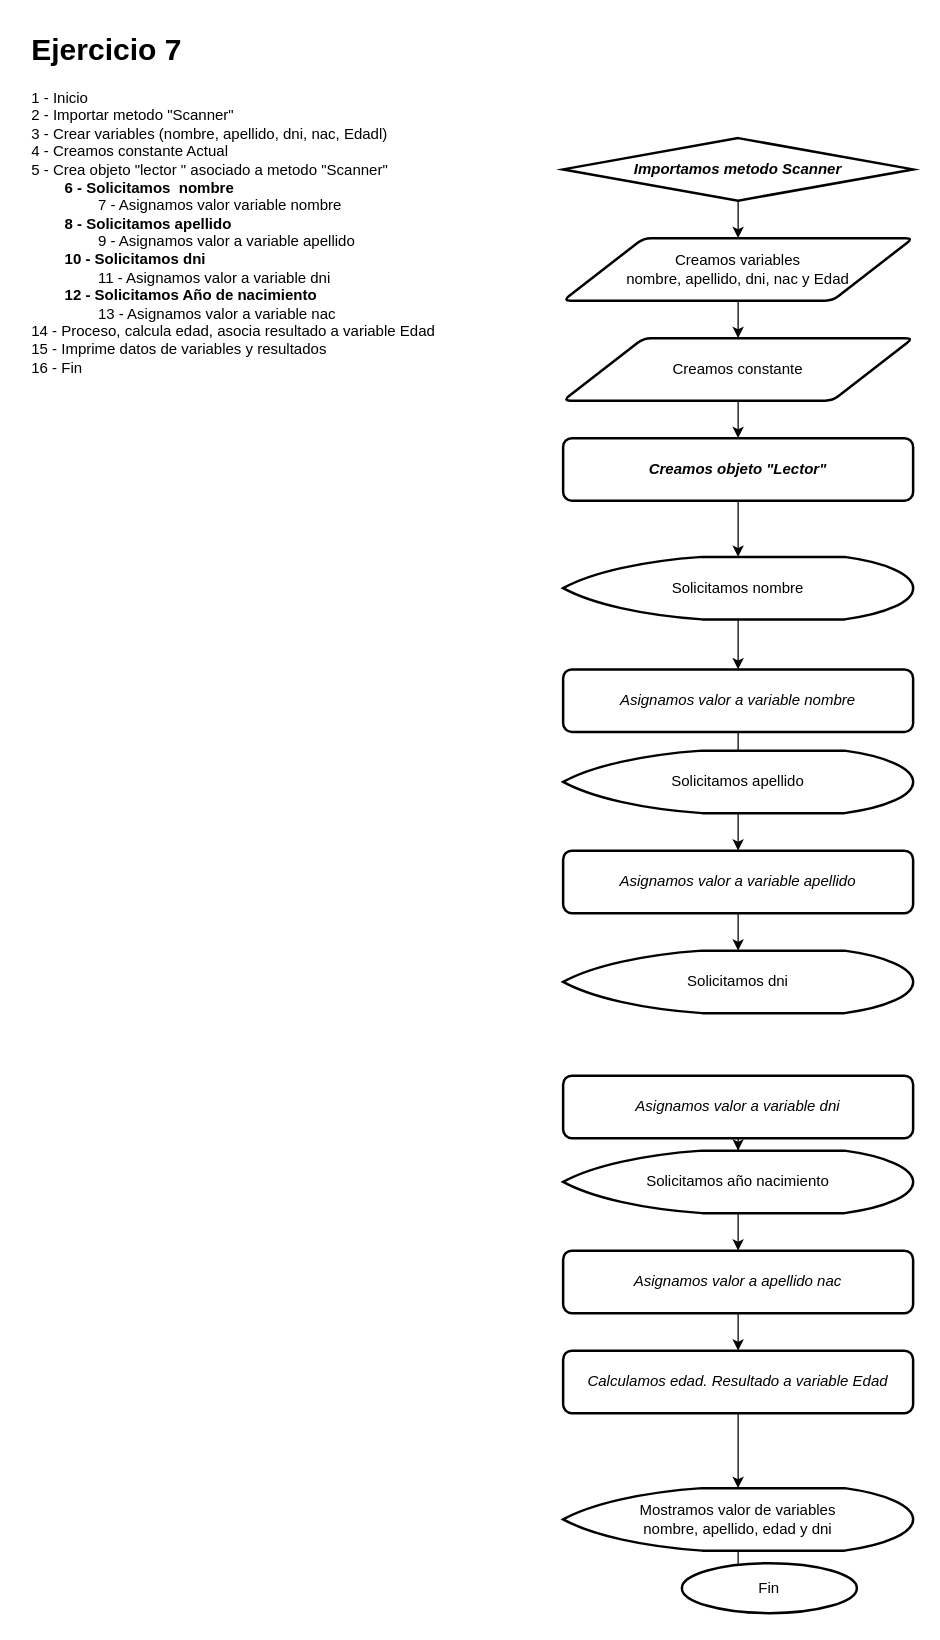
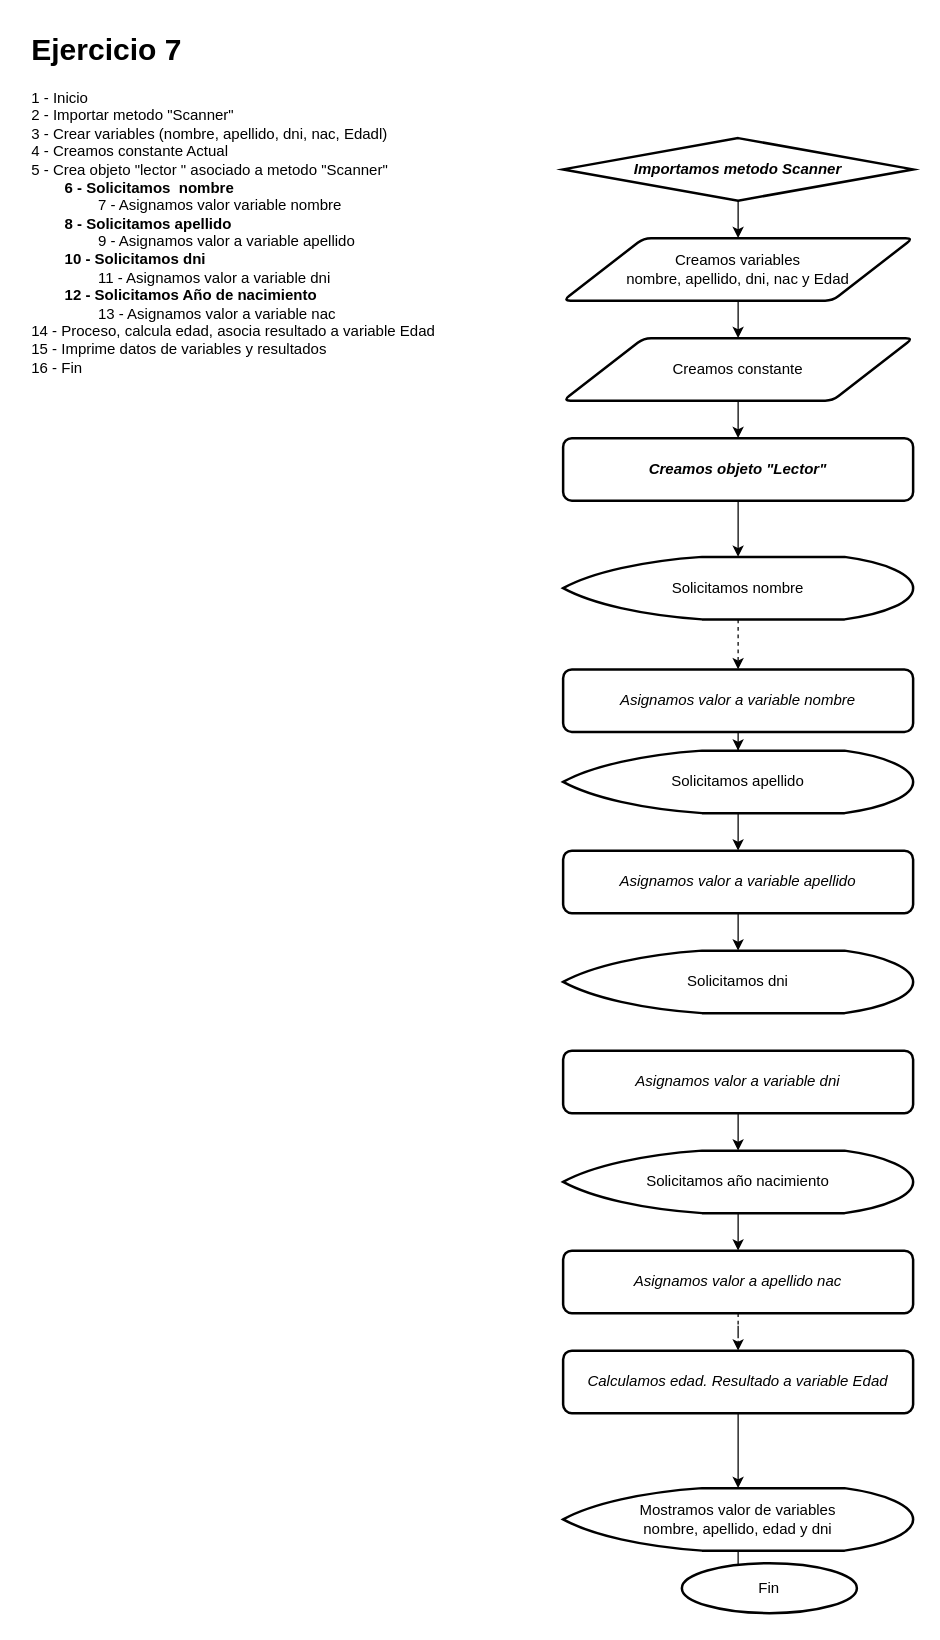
  <mxCell id="0" />
  <mxCell id="1" parent="0" />
  <mxCell id="2" value="&lt;h1&gt;Ejercicio 7&lt;/h1&gt;&lt;p&gt;1 - Inicio&lt;br&gt;2 - Importar metodo &quot;Scanner&quot;&lt;br&gt;3 - Crear variables (nombre, apellido, dni, nac, Edadl)&lt;br&gt;4 - Creamos constante Actual&lt;br&gt;5 - Crea objeto &quot;lector &quot; asociado a metodo &quot;Scanner&quot;&lt;br&gt;&lt;b&gt;&lt;span style=&quot;white-space: pre;&quot;&gt;&#09;&lt;/span&gt;6 - Solicitamos&amp;nbsp; nombre&lt;/b&gt;&lt;br&gt;&lt;span style=&quot;white-space: pre;&quot;&gt;&#09;&lt;/span&gt;&lt;span style=&quot;white-space: pre;&quot;&gt;&#09;&lt;/span&gt;7 - Asignamos valor variable nombre&lt;br&gt;&lt;span style=&quot;white-space: pre;&quot;&gt;&#09;&lt;/span&gt;&lt;b&gt;8 - Solicitamos apellido&lt;/b&gt;&lt;br&gt;&lt;span style=&quot;white-space: pre;&quot;&gt;&#09;&lt;/span&gt;&lt;span style=&quot;white-space: pre;&quot;&gt;&#09;&lt;/span&gt;9 - Asignamos valor a variable apellido&lt;br&gt;&lt;span style=&quot;white-space: pre;&quot;&gt;&#09;&lt;/span&gt;&lt;b&gt;10 - Solicitamos dni&lt;/b&gt;&lt;br&gt;&lt;span style=&quot;white-space: pre;&quot;&gt;&#09;&lt;/span&gt;&lt;span style=&quot;white-space: pre;&quot;&gt;&#09;&lt;/span&gt;11 - Asignamos valor a variable dni&lt;br&gt;&lt;span style=&quot;white-space: pre;&quot;&gt;&#09;&lt;/span&gt;&lt;b&gt;12 - Solicitamos Año de nacimiento&lt;/b&gt;&lt;br&gt;&lt;span style=&quot;white-space: pre;&quot;&gt;&#09;&lt;/span&gt;&lt;span style=&quot;white-space: pre;&quot;&gt;&#09;&lt;/span&gt;13 - Asignamos valor a variable nac&lt;br&gt;14 - Proceso, calcula edad, asocia resultado a variable Edad&lt;br&gt;15 - Imprime datos de variables y resultados&lt;br&gt;16 - Fin&lt;/p&gt;" style="text;html=1;strokeColor=none;fillColor=none;spacing=5;spacingTop=-20;whiteSpace=wrap;overflow=hidden;rounded=0;" parent="1" vertex="1"><mxGeometry x="20" y="20" width="350" height="300" as="geometry" /></mxCell>
  <mxCell id="3" style="edgeStyle=orthogonalEdgeStyle;rounded=0;orthogonalLoop=1;jettySize=auto;html=1;entryX=0.5;entryY=0;entryDx=0;entryDy=0;" parent="1" source="4" target="6" edge="1"><mxGeometry relative="1" as="geometry" /></mxCell>
  <mxCell id="4" value="&lt;i&gt;&lt;b&gt;Importamos metodo Scanner&lt;/b&gt;&lt;/i&gt;" style="rhombus;whiteSpace=wrap;html=1;absoluteArcSize=1;arcSize=14;strokeWidth=2;" parent="1" vertex="1"><mxGeometry x="450" y="110" width="280" height="50" as="geometry" /></mxCell>
  <mxCell id="5" style="edgeStyle=orthogonalEdgeStyle;rounded=0;orthogonalLoop=1;jettySize=auto;html=1;entryX=0.5;entryY=0;entryDx=0;entryDy=0;" parent="1" source="6" target="8" edge="1"><mxGeometry relative="1" as="geometry" /></mxCell>
  <mxCell id="6" value="Creamos variables&lt;br&gt;nombre, apellido, dni, nac y Edad" style="shape=parallelogram;html=1;strokeWidth=2;perimeter=parallelogramPerimeter;whiteSpace=wrap;rounded=1;arcSize=12;size=0.23;" parent="1" vertex="1"><mxGeometry x="450" y="190" width="280" height="50" as="geometry" /></mxCell>
  <mxCell id="7" style="edgeStyle=orthogonalEdgeStyle;rounded=0;orthogonalLoop=1;jettySize=auto;html=1;entryX=0.5;entryY=0;entryDx=0;entryDy=0;" parent="1" source="8" target="10" edge="1"><mxGeometry relative="1" as="geometry" /></mxCell>
  <mxCell id="8" value="Creamos constante" style="shape=parallelogram;html=1;strokeWidth=2;perimeter=parallelogramPerimeter;whiteSpace=wrap;rounded=1;arcSize=12;size=0.23;" parent="1" vertex="1"><mxGeometry x="450" y="270" width="280" height="50" as="geometry" /></mxCell>
  <mxCell id="9" style="edgeStyle=orthogonalEdgeStyle;rounded=0;orthogonalLoop=1;jettySize=auto;html=1;entryX=0.5;entryY=0;entryDx=0;entryDy=0;entryPerimeter=0;" parent="1" source="10" target="12" edge="1"><mxGeometry relative="1" as="geometry" /></mxCell>
  <mxCell id="10" value="&lt;i&gt;&lt;b&gt;Creamos objeto &quot;Lector&quot;&lt;/b&gt;&lt;/i&gt;" style="rounded=1;whiteSpace=wrap;html=1;absoluteArcSize=1;arcSize=14;strokeWidth=2;" parent="1" vertex="1"><mxGeometry x="450" y="350" width="280" height="50" as="geometry" /></mxCell>
- <mxCell id="11" style="edgeStyle=orthogonalEdgeStyle;rounded=0;orthogonalLoop=1;jettySize=auto;html=1;entryX=0.5;entryY=0;entryDx=0;entryDy=0;" parent="1" source="12" target="14" edge="1"><mxGeometry relative="1" as="geometry" /></mxCell>
+ <mxCell id="11" style="edgeStyle=orthogonalEdgeStyle;rounded=0;orthogonalLoop=1;jettySize=auto;html=1;entryX=0.5;entryY=0;entryDx=0;entryDy=0;dashed=1;" parent="1" source="12" target="14" edge="1"><mxGeometry relative="1" as="geometry" /></mxCell>
  <mxCell id="12" value="Solicitamos nombre" style="strokeWidth=2;html=1;shape=mxgraph.flowchart.display;whiteSpace=wrap;" parent="1" vertex="1"><mxGeometry x="450" y="445" width="280" height="50" as="geometry" /></mxCell>
- <mxCell id="13" style="edgeStyle=orthogonalEdgeStyle;rounded=0;orthogonalLoop=1;jettySize=auto;html=1;entryX=0.5;entryY=0;entryDx=0;entryDy=0;entryPerimeter=0;endArrow=none;" parent="1" source="14" target="16" edge="1"><mxGeometry relative="1" as="geometry" /></mxCell>
+ <mxCell id="13" style="edgeStyle=orthogonalEdgeStyle;rounded=0;orthogonalLoop=1;jettySize=auto;html=1;entryX=0.5;entryY=0;entryDx=0;entryDy=0;entryPerimeter=0;" parent="1" source="14" target="16" edge="1"><mxGeometry relative="1" as="geometry" /></mxCell>
  <mxCell id="14" value="&lt;i&gt;Asignamos valor a variable nombre&lt;/i&gt;" style="rounded=1;whiteSpace=wrap;html=1;absoluteArcSize=1;arcSize=14;strokeWidth=2;" parent="1" vertex="1"><mxGeometry x="450" y="535" width="280" height="50" as="geometry" /></mxCell>
  <mxCell id="15" style="edgeStyle=orthogonalEdgeStyle;rounded=0;orthogonalLoop=1;jettySize=auto;html=1;entryX=0.5;entryY=0;entryDx=0;entryDy=0;" parent="1" source="16" target="18" edge="1"><mxGeometry relative="1" as="geometry" /></mxCell>
  <mxCell id="16" value="Solicitamos apellido" style="strokeWidth=2;html=1;shape=mxgraph.flowchart.display;whiteSpace=wrap;" parent="1" vertex="1"><mxGeometry x="450" y="600" width="280" height="50" as="geometry" /></mxCell>
  <mxCell id="17" style="edgeStyle=orthogonalEdgeStyle;rounded=0;orthogonalLoop=1;jettySize=auto;html=1;entryX=0.5;entryY=0;entryDx=0;entryDy=0;entryPerimeter=0;" parent="1" source="18" target="19" edge="1"><mxGeometry relative="1" as="geometry" /></mxCell>
  <mxCell id="18" value="&lt;i&gt;Asignamos valor a variable apellido&lt;/i&gt;" style="rounded=1;whiteSpace=wrap;html=1;absoluteArcSize=1;arcSize=14;strokeWidth=2;" parent="1" vertex="1"><mxGeometry x="450" y="680" width="280" height="50" as="geometry" /></mxCell>
  <mxCell id="19" value="Solicitamos dni" style="strokeWidth=2;html=1;shape=mxgraph.flowchart.display;whiteSpace=wrap;" parent="1" vertex="1"><mxGeometry x="450" y="760" width="280" height="50" as="geometry" /></mxCell>
  <mxCell id="20" style="edgeStyle=orthogonalEdgeStyle;rounded=0;orthogonalLoop=1;jettySize=auto;html=1;entryX=0.5;entryY=0;entryDx=0;entryDy=0;entryPerimeter=0;" parent="1" source="21" target="23" edge="1"><mxGeometry relative="1" as="geometry" /></mxCell>
- <mxCell id="21" value="&lt;i&gt;Asignamos valor a variable dni&lt;/i&gt;" style="rounded=1;whiteSpace=wrap;html=1;absoluteArcSize=1;arcSize=14;strokeWidth=2;" parent="1" vertex="1"><mxGeometry x="450" y="860" width="280" height="50" as="geometry" /></mxCell>
+ <mxCell id="21" value="&lt;i&gt;Asignamos valor a variable dni&lt;/i&gt;" style="rounded=1;whiteSpace=wrap;html=1;absoluteArcSize=1;arcSize=14;strokeWidth=2;" parent="1" vertex="1"><mxGeometry x="450" y="840" width="280" height="50" as="geometry" /></mxCell>
  <mxCell id="22" style="edgeStyle=orthogonalEdgeStyle;rounded=0;orthogonalLoop=1;jettySize=auto;html=1;entryX=0.5;entryY=0;entryDx=0;entryDy=0;" parent="1" source="23" target="25" edge="1"><mxGeometry relative="1" as="geometry" /></mxCell>
  <mxCell id="23" value="Solicitamos año nacimiento" style="strokeWidth=2;html=1;shape=mxgraph.flowchart.display;whiteSpace=wrap;" parent="1" vertex="1"><mxGeometry x="450" y="920" width="280" height="50" as="geometry" /></mxCell>
- <mxCell id="24" style="edgeStyle=orthogonalEdgeStyle;rounded=0;orthogonalLoop=1;jettySize=auto;html=1;entryX=0.5;entryY=0;entryDx=0;entryDy=0;" parent="1" source="25" target="27" edge="1"><mxGeometry relative="1" as="geometry" /></mxCell>
+ <mxCell id="24" style="edgeStyle=orthogonalEdgeStyle;rounded=0;orthogonalLoop=1;jettySize=auto;html=1;entryX=0.5;entryY=0;entryDx=0;entryDy=0;dashed=1;" parent="1" source="25" target="27" edge="1"><mxGeometry relative="1" as="geometry" /></mxCell>
  <mxCell id="25" value="&lt;i&gt;Asignamos valor a apellido nac&lt;/i&gt;" style="rounded=1;whiteSpace=wrap;html=1;absoluteArcSize=1;arcSize=14;strokeWidth=2;" parent="1" vertex="1"><mxGeometry x="450" y="1000" width="280" height="50" as="geometry" /></mxCell>
  <mxCell id="26" style="edgeStyle=orthogonalEdgeStyle;rounded=0;orthogonalLoop=1;jettySize=auto;html=1;entryX=0.5;entryY=0;entryDx=0;entryDy=0;entryPerimeter=0;" parent="1" source="27" target="29" edge="1"><mxGeometry relative="1" as="geometry" /></mxCell>
  <mxCell id="27" value="&lt;i&gt;Calculamos edad. Resultado a variable Edad&lt;/i&gt;" style="rounded=1;whiteSpace=wrap;html=1;absoluteArcSize=1;arcSize=14;strokeWidth=2;" parent="1" vertex="1"><mxGeometry x="450" y="1080" width="280" height="50" as="geometry" /></mxCell>
  <mxCell id="28" style="edgeStyle=orthogonalEdgeStyle;rounded=0;orthogonalLoop=1;jettySize=auto;html=1;entryX=0.5;entryY=0;entryDx=0;entryDy=0;entryPerimeter=0;" parent="1" source="29" target="30" edge="1"><mxGeometry relative="1" as="geometry" /></mxCell>
  <mxCell id="29" value="Mostramos valor de variables&lt;br&gt;nombre, apellido, edad y dni" style="strokeWidth=2;html=1;shape=mxgraph.flowchart.display;whiteSpace=wrap;" parent="1" vertex="1"><mxGeometry x="450" y="1190" width="280" height="50" as="geometry" /></mxCell>
  <mxCell id="30" value="Fin" style="strokeWidth=2;html=1;shape=mxgraph.flowchart.start_1;whiteSpace=wrap;" parent="1" vertex="1"><mxGeometry x="545" y="1250" width="140" height="40" as="geometry" /></mxCell>
